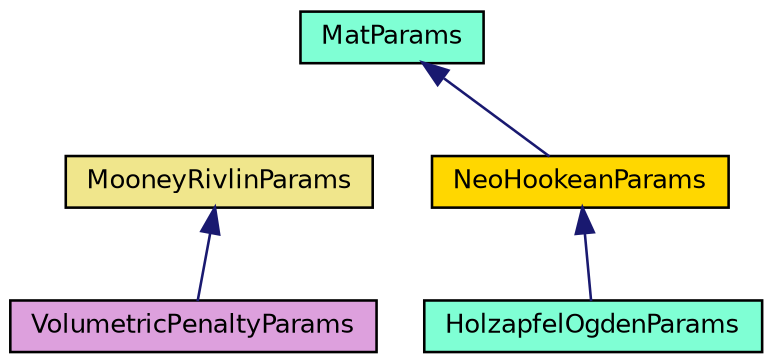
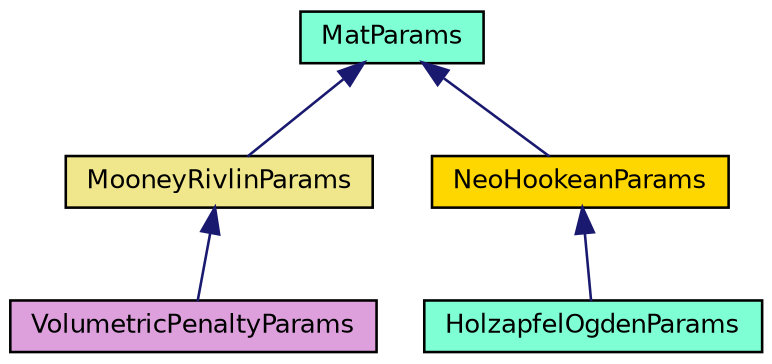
  digraph {
    rankdir=TB
    node [color=black fillcolor=aquamarine fontname=Helvetica fontsize=10 shape=record style=filled]
    edge [color=midnightblue dir=back fontname=Helvetica fontsize=10 labelfontname=Helvetica labelfontsize=10 style=solid]
    n1 [height=0.2 label=MatParams width=0.4]
    n2 [fillcolor=khaki height=0.2 label=MooneyRivlinParams width=0.4]
    n3 [fillcolor=gold height=0.2 label=NeoHookeanParams width=0.4]
    n4 [height=0.2 label=HolzapfelOgdenParams width=0.4]
    n5 [fillcolor=plum height=0.2 label=VolumetricPenaltyParams width=0.4]
+   n1 -> n2
    n1 -> n3
    n2 -> n5
    n3 -> n4
  }
